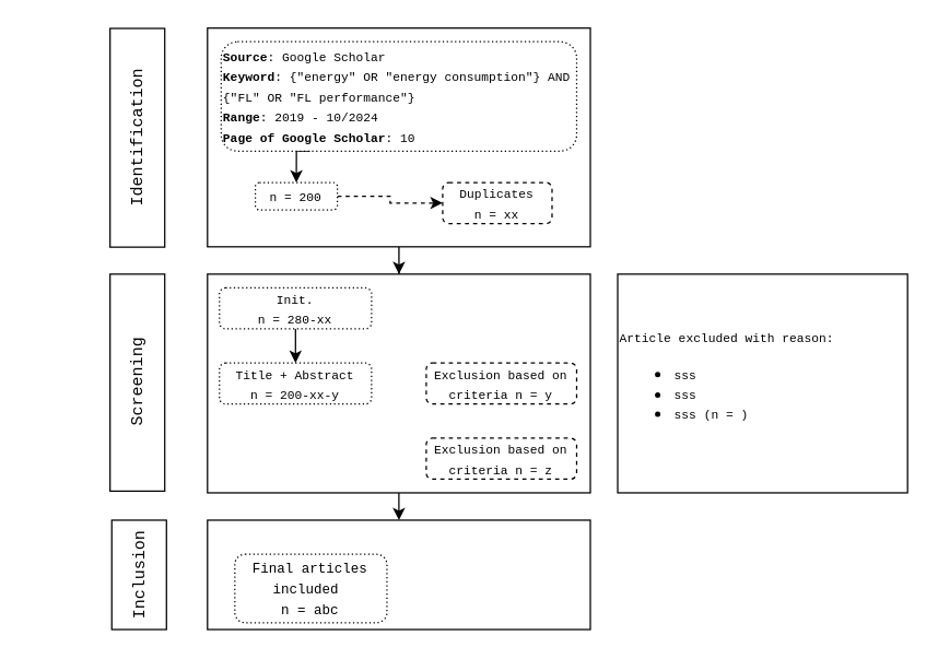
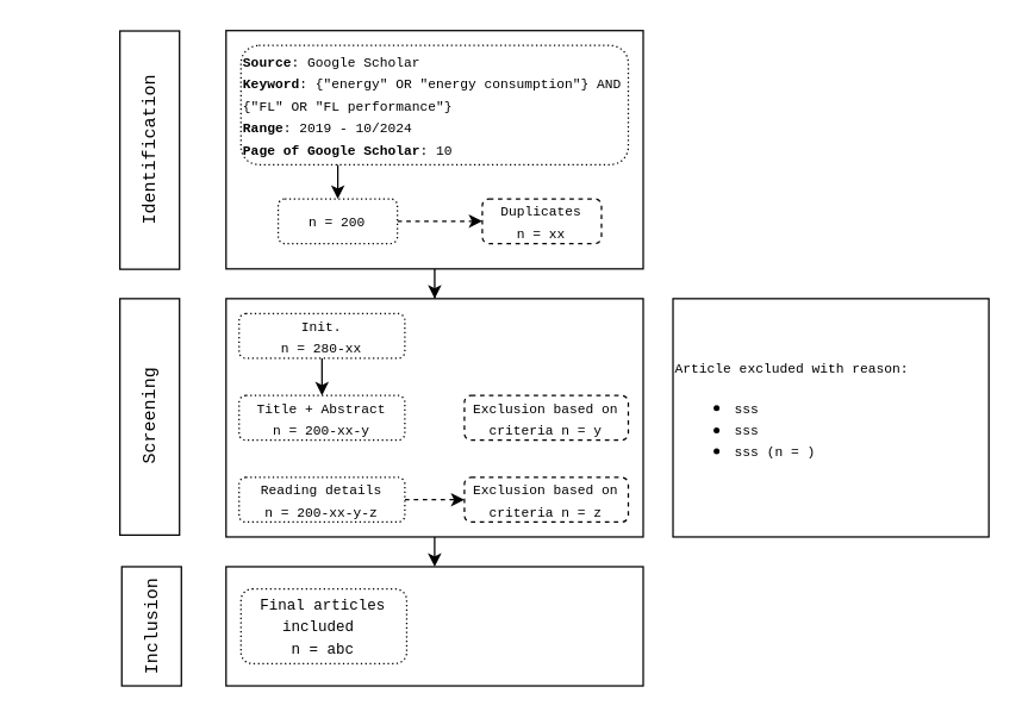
  <mxCell id="0" />
  <mxCell id="1" parent="0" />
  <mxCell id="2" style="edgeStyle=orthogonalEdgeStyle;rounded=0;orthogonalLoop=1;jettySize=auto;html=1;exitX=0.5;exitY=1;exitDx=0;exitDy=0;" edge="1" parent="1" source="3" target="13"><mxGeometry relative="1" as="geometry" /></mxCell>
  <mxCell id="3" value="" style="rounded=0;whiteSpace=wrap;html=1;" vertex="1" parent="1"><mxGeometry x="151.25" y="20" width="280" height="160" as="geometry" /></mxCell>
  <mxCell id="4" value="&lt;font face=&quot;Courier New&quot;&gt;Identification&lt;/font&gt;" style="rounded=0;whiteSpace=wrap;html=1;rotation=-90;" vertex="1" parent="1"><mxGeometry x="20" y="80.25" width="160" height="40" as="geometry" /></mxCell>
  <mxCell id="5" value="&lt;font face=&quot;Courier New&quot;&gt;Screening&lt;/font&gt;" style="rounded=0;whiteSpace=wrap;html=1;rotation=-90;" vertex="1" parent="1"><mxGeometry x="20.63" y="259.38" width="158.75" height="40" as="geometry" /></mxCell>
  <mxCell id="6" value="&lt;font face=&quot;Courier New&quot;&gt;Inclusion&lt;/font&gt;" style="rounded=0;whiteSpace=wrap;html=1;rotation=-90;" vertex="1" parent="1"><mxGeometry x="61.25" y="400" width="80" height="40" as="geometry" /></mxCell>
  <mxCell id="7" style="edgeStyle=orthogonalEdgeStyle;rounded=0;orthogonalLoop=1;jettySize=auto;html=1;exitX=0.25;exitY=1;exitDx=0;exitDy=0;entryX=0.5;entryY=0;entryDx=0;entryDy=0;" edge="1" parent="1" source="8" target="10"><mxGeometry relative="1" as="geometry" /></mxCell>
  <mxCell id="8" value="&lt;font style=&quot;font-size: 9px;&quot; face=&quot;Courier New&quot;&gt;&lt;b style=&quot;&quot;&gt;Source&lt;/b&gt;: Google Scholar&lt;/font&gt;&lt;div&gt;&lt;font style=&quot;font-size: 9px;&quot; face=&quot;Courier New&quot;&gt;&lt;b&gt;Keyword&lt;/b&gt;:&amp;nbsp;{&quot;energy&quot; OR &quot;energy consumption&quot;} AND {&quot;FL&quot; OR &quot;FL performance&quot;}&lt;/font&gt;&lt;/div&gt;&lt;div&gt;&lt;font style=&quot;font-size: 9px;&quot; face=&quot;Courier New&quot;&gt;&lt;b&gt;Range&lt;/b&gt;: 2019 - 10/2024&lt;/font&gt;&lt;/div&gt;&lt;div&gt;&lt;font style=&quot;font-size: 9px;&quot; face=&quot;Courier New&quot;&gt;&lt;b style=&quot;&quot;&gt;Page of Google Scholar&lt;/b&gt;: 10&lt;/font&gt;&lt;/div&gt;" style="rounded=1;whiteSpace=wrap;html=1;dashed=1;align=left;dashPattern=1 2;" vertex="1" parent="1"><mxGeometry x="161.25" y="30" width="260" height="80" as="geometry" /></mxCell>
  <mxCell id="9" value="" style="edgeStyle=orthogonalEdgeStyle;rounded=0;orthogonalLoop=1;jettySize=auto;html=1;dashed=1;strokeColor=default;" edge="1" parent="1" source="10" target="11"><mxGeometry relative="1" as="geometry" /></mxCell>
- <mxCell id="10" value="&lt;font style=&quot;font-size: 9px;&quot; face=&quot;Courier New&quot;&gt;n = 200&lt;/font&gt;" style="rounded=1;whiteSpace=wrap;html=1;dashed=1;dashPattern=1 2;" vertex="1" parent="1"><mxGeometry x="186.25" y="133" width="60" height="20" as="geometry" /></mxCell>
+ <mxCell id="10" value="&lt;font style=&quot;font-size: 9px;&quot; face=&quot;Courier New&quot;&gt;n = 200&lt;/font&gt;" style="rounded=1;whiteSpace=wrap;html=1;dashed=1;dashPattern=1 2;" vertex="1" parent="1"><mxGeometry x="186.25" y="133" width="80" height="30" as="geometry" /></mxCell>
  <mxCell id="11" value="&lt;font style=&quot;font-size: 9px;&quot; face=&quot;Courier New&quot;&gt;Duplicates&lt;/font&gt;&lt;div&gt;&lt;font style=&quot;font-size: 9px;&quot; face=&quot;Courier New&quot;&gt;n = xx&lt;/font&gt;&lt;/div&gt;" style="rounded=1;whiteSpace=wrap;html=1;dashed=1;" vertex="1" parent="1"><mxGeometry x="323.25" y="133" width="80" height="30" as="geometry" /></mxCell>
  <mxCell id="12" style="edgeStyle=orthogonalEdgeStyle;rounded=0;orthogonalLoop=1;jettySize=auto;html=1;exitX=0.5;exitY=1;exitDx=0;exitDy=0;entryX=0.5;entryY=0;entryDx=0;entryDy=0;" edge="1" parent="1" source="13" target="21"><mxGeometry relative="1" as="geometry" /></mxCell>
  <mxCell id="13" value="" style="rounded=0;whiteSpace=wrap;html=1;" vertex="1" parent="1"><mxGeometry x="151.25" y="200" width="280" height="160" as="geometry" /></mxCell>
  <mxCell id="14" style="edgeStyle=orthogonalEdgeStyle;rounded=0;orthogonalLoop=1;jettySize=auto;html=1;exitX=0.5;exitY=1;exitDx=0;exitDy=0;entryX=0.5;entryY=0;entryDx=0;entryDy=0;" edge="1" parent="1" source="15" target="16"><mxGeometry relative="1" as="geometry" /></mxCell>
  <mxCell id="15" value="&lt;div&gt;&lt;font style=&quot;font-size: 9px;&quot; face=&quot;Courier New&quot;&gt;Init.&lt;/font&gt;&lt;/div&gt;&lt;font style=&quot;font-size: 9px;&quot; face=&quot;Courier New&quot;&gt;n = 280-xx&lt;/font&gt;" style="rounded=1;whiteSpace=wrap;html=1;dashed=1;dashPattern=1 2;" vertex="1" parent="1"><mxGeometry x="160" y="210" width="111.25" height="30" as="geometry" /></mxCell>
  <mxCell id="16" value="&lt;div&gt;&lt;font style=&quot;font-size: 9px;&quot; face=&quot;Courier New&quot;&gt;Title + Abstract&lt;/font&gt;&lt;/div&gt;&lt;font style=&quot;font-size: 9px;&quot; face=&quot;Courier New&quot;&gt;n = 200-xx-y&lt;/font&gt;" style="rounded=1;whiteSpace=wrap;html=1;dashed=1;dashPattern=1 2;" vertex="1" parent="1"><mxGeometry x="160" y="265" width="111.25" height="30" as="geometry" /></mxCell>
  <mxCell id="17" value="&lt;div&gt;&lt;font style=&quot;font-size: 9px;&quot; face=&quot;Courier New&quot;&gt;Exclusion based on criteria n = y&lt;/font&gt;&lt;/div&gt;" style="rounded=1;whiteSpace=wrap;html=1;dashed=1;" vertex="1" parent="1"><mxGeometry x="311.25" y="265" width="110" height="30" as="geometry" /></mxCell>
+ <mxCell id="18" style="edgeStyle=orthogonalEdgeStyle;rounded=0;orthogonalLoop=1;jettySize=auto;html=1;exitX=1;exitY=0.5;exitDx=0;exitDy=0;entryX=0;entryY=0.5;entryDx=0;entryDy=0;dashed=1;" edge="1" parent="1" source="19" target="20"><mxGeometry relative="1" as="geometry" /></mxCell>
+ <mxCell id="19" value="&lt;div&gt;&lt;font style=&quot;font-size: 9px;&quot; face=&quot;Courier New&quot;&gt;Reading details&lt;/font&gt;&lt;/div&gt;&lt;font style=&quot;font-size: 9px;&quot; face=&quot;Courier New&quot;&gt;n = 200-xx-y-z&lt;/font&gt;" style="rounded=1;whiteSpace=wrap;html=1;dashed=1;dashPattern=1 2;" vertex="1" parent="1"><mxGeometry x="160" y="320" width="111.25" height="30" as="geometry" /></mxCell>
  <mxCell id="20" value="&lt;div&gt;&lt;font style=&quot;font-size: 9px;&quot; face=&quot;Courier New&quot;&gt;Exclusion based on criteria n = z&lt;/font&gt;&lt;/div&gt;" style="rounded=1;whiteSpace=wrap;html=1;dashed=1;" vertex="1" parent="1"><mxGeometry x="311.25" y="320" width="110" height="30" as="geometry" /></mxCell>
  <mxCell id="21" value="" style="rounded=0;whiteSpace=wrap;html=1;" vertex="1" parent="1"><mxGeometry x="151.25" y="380" width="280" height="80" as="geometry" /></mxCell>
- <mxCell id="22" value="&lt;div&gt;&lt;font size=&quot;1&quot; face=&quot;Courier New&quot;&gt;Final articles included&amp;nbsp;&lt;/font&gt;&lt;/div&gt;&lt;div&gt;&lt;font size=&quot;1&quot; face=&quot;Courier New&quot;&gt;n = abc&lt;/font&gt;&lt;/div&gt;" style="rounded=1;whiteSpace=wrap;html=1;dashed=1;dashPattern=1 2;" vertex="1" parent="1"><mxGeometry x="171.25" y="405" width="111.25" height="50" as="geometry" /></mxCell>
+ <mxCell id="22" value="&lt;div&gt;&lt;font size=&quot;1&quot; face=&quot;Courier New&quot;&gt;Final articles included&amp;nbsp;&lt;/font&gt;&lt;/div&gt;&lt;div&gt;&lt;font size=&quot;1&quot; face=&quot;Courier New&quot;&gt;n = abc&lt;/font&gt;&lt;/div&gt;" style="rounded=1;whiteSpace=wrap;html=1;dashed=1;dashPattern=1 2;" vertex="1" parent="1"><mxGeometry x="161.25" y="395" width="111.25" height="50" as="geometry" /></mxCell>
  <mxCell id="23" value="&lt;font style=&quot;font-size: 9px;&quot; face=&quot;Courier New&quot;&gt;Article excluded with reason:&lt;/font&gt;&lt;div&gt;&lt;ul&gt;&lt;li&gt;&lt;font style=&quot;font-size: 9px;&quot; face=&quot;Courier New&quot;&gt;sss&lt;/font&gt;&lt;/li&gt;&lt;li&gt;&lt;font style=&quot;font-size: 9px;&quot; face=&quot;Courier New&quot;&gt;sss&lt;/font&gt;&lt;/li&gt;&lt;li&gt;&lt;font style=&quot;font-size: 9px;&quot; face=&quot;Courier New&quot;&gt;sss (n = )&lt;/font&gt;&lt;/li&gt;&lt;/ul&gt;&lt;/div&gt;" style="rounded=0;whiteSpace=wrap;html=1;align=left;dashed=0;" vertex="1" parent="1"><mxGeometry x="451.25" y="200" width="212" height="160" as="geometry" /></mxCell>
